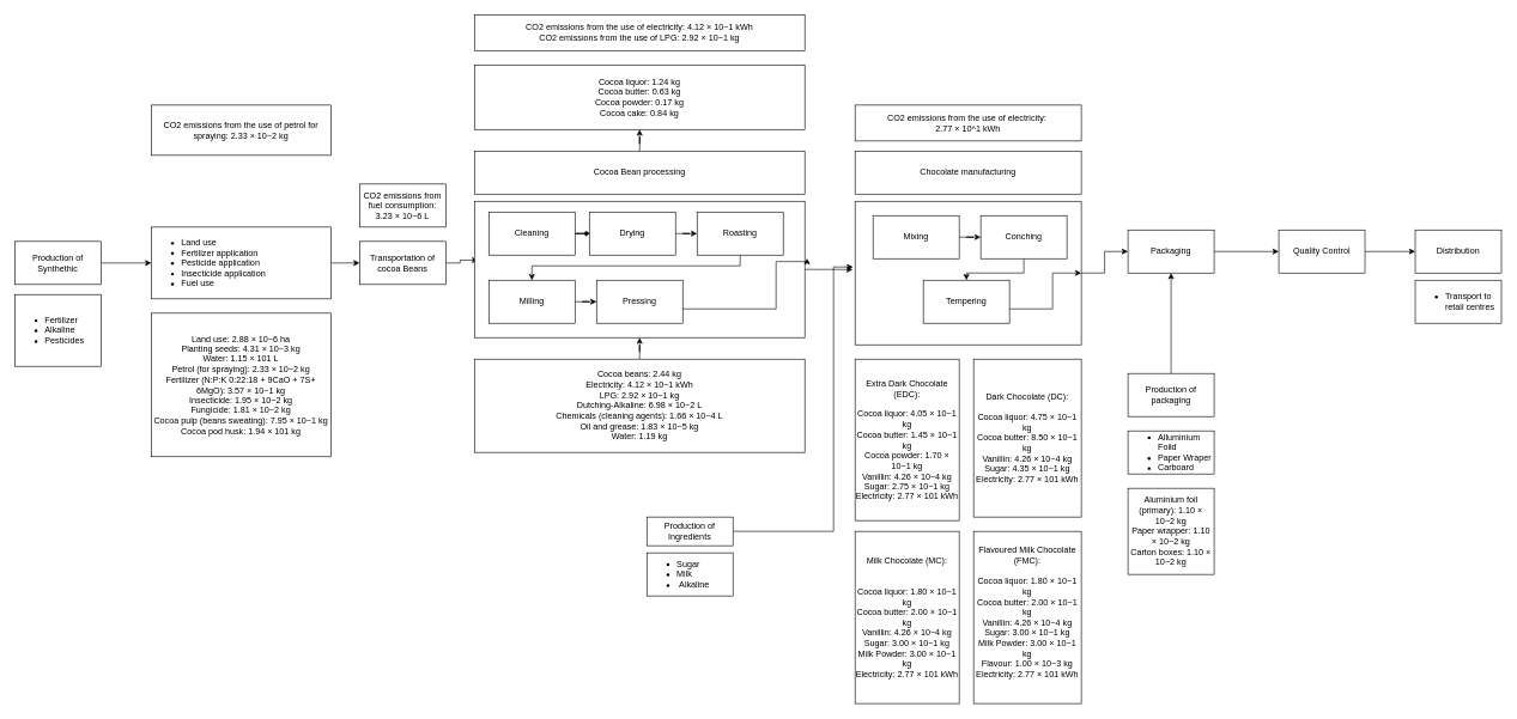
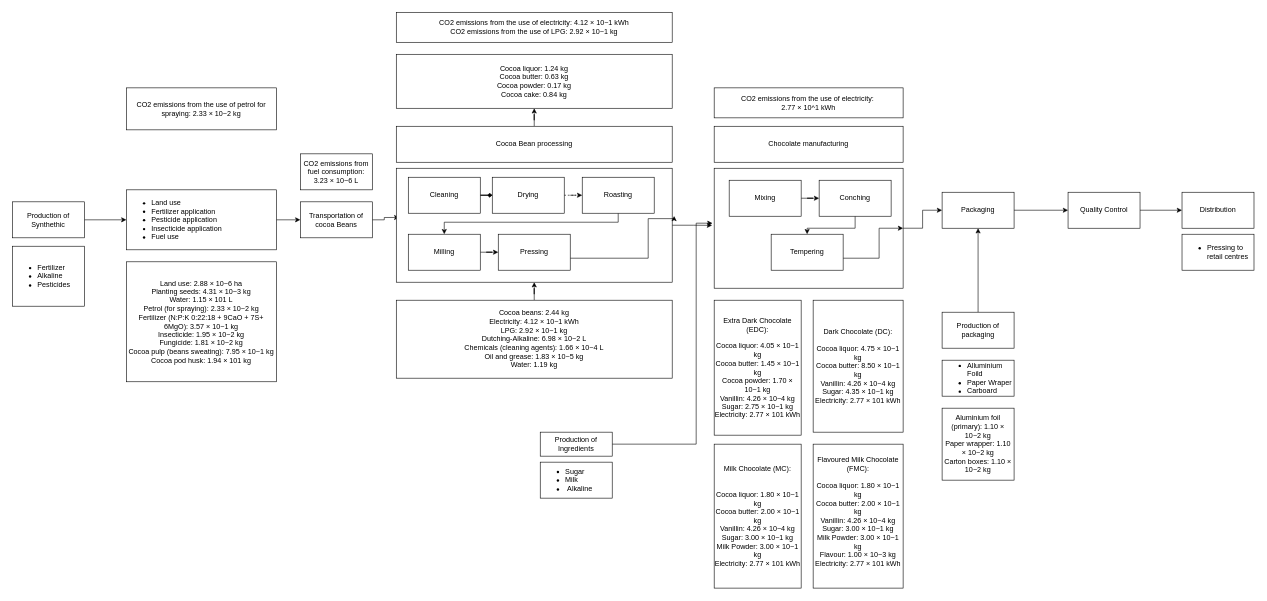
  <mxCell id="0" />
  <mxCell id="1" parent="0" />
  <mxCell id="2" style="edgeStyle=orthogonalEdgeStyle;rounded=0;orthogonalLoop=1;jettySize=auto;html=1;entryX=0;entryY=0.5;entryDx=0;entryDy=0;" edge="1" parent="1" source="3" target="14"><mxGeometry relative="1" as="geometry" /></mxCell>
  <mxCell id="3" value="Production of Synthethic" style="rounded=0;whiteSpace=wrap;html=1;" vertex="1" parent="1"><mxGeometry x="20" y="336" width="120" height="60" as="geometry" /></mxCell>
  <mxCell id="4" style="edgeStyle=orthogonalEdgeStyle;rounded=0;orthogonalLoop=1;jettySize=auto;html=1;entryX=-0.009;entryY=0.458;entryDx=0;entryDy=0;entryPerimeter=0;" edge="1" parent="1" source="5" target="46"><mxGeometry relative="1" as="geometry"><Array as="points"><mxPoint x="1160" y="740" /><mxPoint x="1160" y="372" /></Array></mxGeometry></mxCell>
  <mxCell id="5" value="Production of Ingredients" style="rounded=0;whiteSpace=wrap;html=1;" vertex="1" parent="1"><mxGeometry x="900" y="720" width="120" height="40" as="geometry" /></mxCell>
  <mxCell id="6" style="edgeStyle=orthogonalEdgeStyle;rounded=0;orthogonalLoop=1;jettySize=auto;html=1;entryX=0;entryY=0.5;entryDx=0;entryDy=0;" edge="1" parent="1" source="7" target="12"><mxGeometry relative="1" as="geometry" /></mxCell>
  <mxCell id="7" value="Packaging" style="rounded=0;whiteSpace=wrap;html=1;" vertex="1" parent="1"><mxGeometry x="1570" y="320" width="120" height="60" as="geometry" /></mxCell>
  <mxCell id="8" style="edgeStyle=orthogonalEdgeStyle;rounded=0;orthogonalLoop=1;jettySize=auto;html=1;" edge="1" parent="1" source="9" target="22"><mxGeometry relative="1" as="geometry" /></mxCell>
  <mxCell id="9" value="Cocoa Bean processing" style="rounded=0;whiteSpace=wrap;html=1;" vertex="1" parent="1"><mxGeometry x="660" y="210" width="460" height="60" as="geometry" /></mxCell>
  <mxCell id="10" value="Chocolate manufacturing" style="rounded=0;whiteSpace=wrap;html=1;" vertex="1" parent="1"><mxGeometry x="1190" y="210" width="315" height="60" as="geometry" /></mxCell>
  <mxCell id="11" style="edgeStyle=orthogonalEdgeStyle;rounded=0;orthogonalLoop=1;jettySize=auto;html=1;entryX=0;entryY=0.5;entryDx=0;entryDy=0;" edge="1" parent="1" source="12" target="53"><mxGeometry relative="1" as="geometry" /></mxCell>
  <mxCell id="12" value="Quality Control" style="rounded=0;whiteSpace=wrap;html=1;" vertex="1" parent="1"><mxGeometry x="1780" y="320" width="120" height="60" as="geometry" /></mxCell>
  <mxCell id="13" style="edgeStyle=orthogonalEdgeStyle;rounded=0;orthogonalLoop=1;jettySize=auto;html=1;" edge="1" parent="1" source="14" target="30"><mxGeometry relative="1" as="geometry" /></mxCell>
  <mxCell id="14" value="&lt;ul&gt;&lt;li&gt;Land use&lt;/li&gt;&lt;li&gt;Fertilizer application&lt;/li&gt;&lt;li&gt;Pesticide application&lt;/li&gt;&lt;li&gt;Insecticide application&lt;/li&gt;&lt;li&gt;Fuel use&lt;/li&gt;&lt;/ul&gt;" style="rounded=0;whiteSpace=wrap;html=1;align=left;" vertex="1" parent="1"><mxGeometry x="210" y="316" width="250" height="100" as="geometry" /></mxCell>
  <mxCell id="15" value="&lt;ul&gt;&lt;li&gt;Fertilizer&lt;/li&gt;&lt;li&gt;Alkaline&lt;/li&gt;&lt;li&gt;Pesticides&lt;/li&gt;&lt;/ul&gt;" style="rounded=0;whiteSpace=wrap;html=1;align=left;" vertex="1" parent="1"><mxGeometry x="20" y="410" width="120" height="100" as="geometry" /></mxCell>
- <mxCell id="16" value="&lt;ul&gt;&lt;li&gt;Transport to retail centres&lt;/li&gt;&lt;/ul&gt;" style="rounded=0;whiteSpace=wrap;html=1;align=left;" vertex="1" parent="1"><mxGeometry x="1970" y="390" width="120" height="60" as="geometry" /></mxCell>
+ <mxCell id="16" value="&lt;ul&gt;&lt;li&gt;Pressing to retail centres&lt;/li&gt;&lt;/ul&gt;" style="rounded=0;whiteSpace=wrap;html=1;align=left;" vertex="1" parent="1"><mxGeometry x="1970" y="390" width="120" height="60" as="geometry" /></mxCell>
  <mxCell id="17" value="&lt;ul&gt;&lt;li&gt;Alluminium Foild&amp;nbsp;&lt;/li&gt;&lt;li&gt;Paper Wraper&lt;/li&gt;&lt;li&gt;Carboard&lt;/li&gt;&lt;/ul&gt;" style="rounded=0;whiteSpace=wrap;html=1;align=left;" vertex="1" parent="1"><mxGeometry x="1570" y="600" width="120" height="60" as="geometry" /></mxCell>
  <mxCell id="18" value="&lt;ul&gt;&lt;li&gt;Sugar&amp;nbsp;&lt;/li&gt;&lt;li&gt;Milk&lt;/li&gt;&lt;li&gt;&amp;nbsp;Alkaline&lt;/li&gt;&lt;/ul&gt;" style="rounded=0;whiteSpace=wrap;html=1;align=left;" vertex="1" parent="1"><mxGeometry x="900" y="770" width="120" height="60" as="geometry" /></mxCell>
  <mxCell id="19" value="&lt;div&gt;Land use: 2.88 × 10−6 ha&lt;/div&gt;&lt;div&gt;Planting seeds: 4.31 × 10−3 kg&lt;/div&gt;&lt;div&gt;Water: 1.15 × 101 L&lt;/div&gt;&lt;div&gt;Petrol (for spraying): 2.33 × 10−2 kg&lt;/div&gt;&lt;div&gt;Fertilizer (N:P:K 0:22:18 + 9CaO + 7S+ 6MgO): 3.57 × 10−1 kg&lt;/div&gt;&lt;div&gt;Insecticide: 1.95 × 10−2 kg&lt;/div&gt;&lt;div&gt;Fungicide: 1.81 × 10−2 kg&lt;/div&gt;&lt;div&gt;Cocoa pulp (beans sweating): 7.95 × 10−1 kg&lt;/div&gt;&lt;div&gt;Cocoa pod husk: 1.94 × 101 kg&lt;/div&gt;" style="rounded=0;whiteSpace=wrap;html=1;" vertex="1" parent="1"><mxGeometry x="210" y="436" width="250" height="200" as="geometry" /></mxCell>
  <mxCell id="20" style="edgeStyle=orthogonalEdgeStyle;rounded=0;orthogonalLoop=1;jettySize=auto;html=1;entryX=0.5;entryY=1;entryDx=0;entryDy=0;" edge="1" parent="1" source="21" target="34"><mxGeometry relative="1" as="geometry" /></mxCell>
  <mxCell id="21" value="&lt;div&gt;Cocoa beans: 2.44 kg&lt;/div&gt;&lt;div&gt;Electricity: 4.12 × 10−1 kWh&lt;/div&gt;&lt;div&gt;LPG: 2.92 × 10−1 kg&lt;/div&gt;&lt;div&gt;Dutching-Alkaline: 6.98 × 10−2 L&lt;/div&gt;&lt;div&gt;Chemicals (cleaning agents): 1.66 × 10−4 L&lt;/div&gt;&lt;div&gt;Oil and grease: 1.83 × 10−5 kg&lt;/div&gt;&lt;div&gt;Water: 1.19 kg&lt;/div&gt;" style="rounded=0;whiteSpace=wrap;html=1;" vertex="1" parent="1"><mxGeometry x="660" y="500" width="460" height="130" as="geometry" /></mxCell>
  <mxCell id="22" value="&lt;div&gt;Cocoa liquor: 1.24 kg&lt;/div&gt;&lt;div&gt;Cocoa butter: 0.63 kg&lt;/div&gt;&lt;div&gt;Cocoa powder: 0.17 kg&lt;/div&gt;&lt;div&gt;Cocoa cake: 0.84 kg&lt;/div&gt;" style="rounded=0;whiteSpace=wrap;html=1;" vertex="1" parent="1"><mxGeometry x="660" y="90" width="460" height="90" as="geometry" /></mxCell>
  <mxCell id="23" value="&lt;div&gt;Extra Dark Chocolate (EDC):&lt;/div&gt;&lt;div&gt;&lt;br&gt;&lt;/div&gt;&lt;div&gt;Cocoa liquor: 4.05 × 10−1 kg&lt;/div&gt;&lt;div&gt;Cocoa butter: 1.45 × 10−1 kg&lt;/div&gt;&lt;div&gt;Cocoa powder: 1.70 × 10−1 kg&lt;/div&gt;&lt;div&gt;Vanillin: 4.26 × 10−4 kg&lt;/div&gt;&lt;div&gt;Sugar: 2.75 × 10−1 kg&lt;/div&gt;&lt;div&gt;Electricity: 2.77 × 101 kWh&lt;/div&gt;" style="rounded=0;whiteSpace=wrap;html=1;" vertex="1" parent="1"><mxGeometry x="1190" y="500" width="145" height="225" as="geometry" /></mxCell>
  <mxCell id="24" value="&lt;div&gt;Dark Chocolate (DC):&lt;/div&gt;&lt;div&gt;&lt;br&gt;&lt;/div&gt;&lt;div&gt;Cocoa liquor: 4.75 × 10−1 kg&lt;/div&gt;&lt;div&gt;Cocoa butter: 8.50 × 10−1 kg&lt;/div&gt;&lt;div&gt;Vanillin: 4.26 × 10−4 kg&lt;/div&gt;&lt;div&gt;Sugar: 4.35 × 10−1 kg&lt;/div&gt;&lt;div&gt;Electricity: 2.77 × 101 kWh&lt;/div&gt;" style="rounded=0;whiteSpace=wrap;html=1;" vertex="1" parent="1"><mxGeometry x="1355" y="500" width="150" height="220" as="geometry" /></mxCell>
  <mxCell id="25" value="Milk Chocolate (MC):&#10;&#10;&#10;Cocoa liquor: 1.80 × 10−1 kg&#10;Cocoa butter: 2.00 × 10−1 kg&#10;Vanillin: 4.26 × 10−4 kg&#10;Sugar: 3.00 × 10−1 kg&#10;Milk Powder: 3.00 × 10−1 kg&#10;Electricity: 2.77 × 101 kWh" style="rounded=0;whiteSpace=wrap;html=1;" vertex="1" parent="1"><mxGeometry x="1190" y="740" width="145" height="240" as="geometry" /></mxCell>
  <mxCell id="26" value="&lt;div&gt;Flavoured Milk Chocolate (FMC):&lt;/div&gt;&lt;div&gt;&lt;br&gt;&lt;/div&gt;&lt;div&gt;Cocoa liquor: 1.80 × 10−1 kg&lt;/div&gt;&lt;div&gt;Cocoa butter: 2.00 × 10−1 kg&lt;/div&gt;&lt;div&gt;Vanillin: 4.26 × 10−4 kg&lt;/div&gt;&lt;div&gt;Sugar: 3.00 × 10−1 kg&lt;/div&gt;&lt;div&gt;Milk Powder: 3.00 × 10−1 kg&lt;/div&gt;&lt;div&gt;Flavour: 1.00 × 10−3 kg&lt;/div&gt;&lt;div&gt;Electricity: 2.77 × 101 kWh&lt;/div&gt;&lt;div&gt;&lt;br&gt;&lt;/div&gt;" style="rounded=0;whiteSpace=wrap;html=1;" vertex="1" parent="1"><mxGeometry x="1355" y="740" width="150" height="240" as="geometry" /></mxCell>
  <mxCell id="27" value="&lt;div&gt;Aluminium foil (primary): 1.10 × 10−2 kg&lt;/div&gt;&lt;div&gt;Paper wrapper: 1.10 × 10−2 kg&lt;/div&gt;&lt;div&gt;Carton boxes: 1.10 × 10−2 kg&lt;/div&gt;" style="rounded=0;whiteSpace=wrap;html=1;" vertex="1" parent="1"><mxGeometry x="1570" y="680" width="120" height="120" as="geometry" /></mxCell>
  <mxCell id="28" value="CO2 emissions from the use of petrol for spraying: 2.33 × 10−2 kg" style="rounded=0;whiteSpace=wrap;html=1;" vertex="1" parent="1"><mxGeometry x="210" y="146" width="250" height="70" as="geometry" /></mxCell>
  <mxCell id="29" style="edgeStyle=orthogonalEdgeStyle;rounded=0;orthogonalLoop=1;jettySize=auto;html=1;entryX=0.011;entryY=0.432;entryDx=0;entryDy=0;entryPerimeter=0;" edge="1" parent="1" source="30" target="34"><mxGeometry relative="1" as="geometry" /></mxCell>
  <mxCell id="30" value="Transportation of cocoa Beans" style="rounded=0;whiteSpace=wrap;html=1;" vertex="1" parent="1"><mxGeometry x="500" y="336" width="120" height="60" as="geometry" /></mxCell>
  <mxCell id="31" value="CO2 emissions from fuel consumption: 3.23 × 10−6 L" style="rounded=0;whiteSpace=wrap;html=1;" vertex="1" parent="1"><mxGeometry x="500" y="256" width="120" height="60" as="geometry" /></mxCell>
  <mxCell id="32" value="&lt;div&gt;CO2 emissions from the use of electricity: 4.12 × 10−1 kWh&lt;/div&gt;&lt;div&gt;CO2 emissions from the use of LPG: 2.92 × 10−1 kg&lt;/div&gt;" style="rounded=0;whiteSpace=wrap;html=1;" vertex="1" parent="1"><mxGeometry x="660" y="20" width="460" height="50" as="geometry" /></mxCell>
  <mxCell id="33" style="edgeStyle=orthogonalEdgeStyle;rounded=0;orthogonalLoop=1;jettySize=auto;html=1;entryX=-0.011;entryY=0.476;entryDx=0;entryDy=0;entryPerimeter=0;" edge="1" parent="1" source="34" target="46"><mxGeometry relative="1" as="geometry" /></mxCell>
  <mxCell id="34" value="" style="rounded=0;whiteSpace=wrap;html=1;" vertex="1" parent="1"><mxGeometry x="660" y="280" width="460" height="190" as="geometry" /></mxCell>
  <mxCell id="35" style="edgeStyle=orthogonalEdgeStyle;rounded=0;orthogonalLoop=1;jettySize=auto;html=1;endArrow=diamond;" edge="1" parent="1" source="36" target="38"><mxGeometry relative="1" as="geometry" /></mxCell>
  <mxCell id="36" value="Cleaning" style="rounded=0;whiteSpace=wrap;html=1;" vertex="1" parent="1"><mxGeometry x="680" y="295" width="120" height="60" as="geometry" /></mxCell>
- <mxCell id="37" style="edgeStyle=orthogonalEdgeStyle;rounded=0;orthogonalLoop=1;jettySize=auto;html=1;" edge="1" parent="1" source="38" target="40"><mxGeometry relative="1" as="geometry" /></mxCell>
+ <mxCell id="37" style="edgeStyle=orthogonalEdgeStyle;rounded=0;orthogonalLoop=1;jettySize=auto;html=1;dashed=1;" edge="1" parent="1" source="38" target="40"><mxGeometry relative="1" as="geometry" /></mxCell>
  <mxCell id="38" value="Drying" style="rounded=0;whiteSpace=wrap;html=1;" vertex="1" parent="1"><mxGeometry x="820" y="295" width="120" height="60" as="geometry" /></mxCell>
  <mxCell id="39" style="edgeStyle=orthogonalEdgeStyle;rounded=0;orthogonalLoop=1;jettySize=auto;html=1;" edge="1" parent="1" source="40" target="42"><mxGeometry relative="1" as="geometry"><Array as="points"><mxPoint x="1030" y="370" /><mxPoint x="740" y="370" /></Array></mxGeometry></mxCell>
  <mxCell id="40" value="Roasting" style="rounded=0;whiteSpace=wrap;html=1;" vertex="1" parent="1"><mxGeometry x="970" y="295" width="120" height="60" as="geometry" /></mxCell>
  <mxCell id="41" style="edgeStyle=orthogonalEdgeStyle;rounded=0;orthogonalLoop=1;jettySize=auto;html=1;" edge="1" parent="1" source="42" target="44"><mxGeometry relative="1" as="geometry" /></mxCell>
  <mxCell id="42" value="Milling" style="rounded=0;whiteSpace=wrap;html=1;" vertex="1" parent="1"><mxGeometry x="680" y="390" width="120" height="60" as="geometry" /></mxCell>
  <mxCell id="43" style="edgeStyle=orthogonalEdgeStyle;rounded=0;orthogonalLoop=1;jettySize=auto;html=1;entryX=1.007;entryY=0.419;entryDx=0;entryDy=0;entryPerimeter=0;" edge="1" parent="1" source="44" target="34"><mxGeometry relative="1" as="geometry"><Array as="points"><mxPoint x="1080" y="430" /><mxPoint x="1080" y="364" /></Array></mxGeometry></mxCell>
  <mxCell id="44" value="Pressing" style="rounded=0;whiteSpace=wrap;html=1;" vertex="1" parent="1"><mxGeometry x="830" y="390" width="120" height="60" as="geometry" /></mxCell>
  <mxCell id="45" style="edgeStyle=orthogonalEdgeStyle;rounded=0;orthogonalLoop=1;jettySize=auto;html=1;entryX=0;entryY=0.5;entryDx=0;entryDy=0;" edge="1" parent="1" source="46" target="7"><mxGeometry relative="1" as="geometry" /></mxCell>
  <mxCell id="46" value="" style="rounded=0;whiteSpace=wrap;html=1;" vertex="1" parent="1"><mxGeometry x="1190" y="280" width="315" height="200" as="geometry" /></mxCell>
  <mxCell id="47" style="edgeStyle=orthogonalEdgeStyle;rounded=0;orthogonalLoop=1;jettySize=auto;html=1;entryX=0;entryY=0.5;entryDx=0;entryDy=0;" edge="1" parent="1" source="48" target="50"><mxGeometry relative="1" as="geometry" /></mxCell>
  <mxCell id="48" value="Mixing" style="rounded=0;whiteSpace=wrap;html=1;" vertex="1" parent="1"><mxGeometry x="1215" y="300" width="120" height="60" as="geometry" /></mxCell>
  <mxCell id="49" style="edgeStyle=orthogonalEdgeStyle;rounded=0;orthogonalLoop=1;jettySize=auto;html=1;" edge="1" parent="1" source="50" target="52"><mxGeometry relative="1" as="geometry" /></mxCell>
  <mxCell id="50" value="Conching" style="rounded=0;whiteSpace=wrap;html=1;" vertex="1" parent="1"><mxGeometry x="1365" y="300" width="120" height="60" as="geometry" /></mxCell>
  <mxCell id="51" style="edgeStyle=orthogonalEdgeStyle;rounded=0;orthogonalLoop=1;jettySize=auto;html=1;entryX=1;entryY=0.5;entryDx=0;entryDy=0;" edge="1" parent="1" source="52" target="46"><mxGeometry relative="1" as="geometry"><Array as="points"><mxPoint x="1465" y="430" /><mxPoint x="1465" y="380" /></Array></mxGeometry></mxCell>
  <mxCell id="52" value="Tempering" style="rounded=0;whiteSpace=wrap;html=1;" vertex="1" parent="1"><mxGeometry x="1285" y="390" width="120" height="60" as="geometry" /></mxCell>
  <mxCell id="53" value="Distribution" style="rounded=0;whiteSpace=wrap;html=1;" vertex="1" parent="1"><mxGeometry x="1970" y="320" width="120" height="60" as="geometry" /></mxCell>
  <mxCell id="54" style="edgeStyle=orthogonalEdgeStyle;rounded=0;orthogonalLoop=1;jettySize=auto;html=1;entryX=0.5;entryY=1;entryDx=0;entryDy=0;" edge="1" parent="1" source="55" target="7"><mxGeometry relative="1" as="geometry" /></mxCell>
  <mxCell id="55" value="Production of packaging" style="rounded=0;whiteSpace=wrap;html=1;" vertex="1" parent="1"><mxGeometry x="1570" y="520" width="120" height="60" as="geometry" /></mxCell>
  <mxCell id="56" value="&lt;div&gt;CO2 emissions from the use of electricity:&amp;nbsp;&lt;/div&gt;2.77 × 10^1 kWh" style="rounded=0;whiteSpace=wrap;html=1;" vertex="1" parent="1"><mxGeometry x="1190" y="146" width="315" height="50" as="geometry" /></mxCell>
